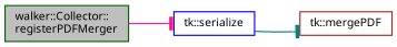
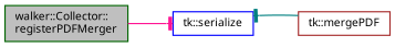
  digraph {
    rankdir=LR
    node [fontname="sans-serif" fontsize=9 shape=record]
    edge [arrowhead=tee fontname="sans-serif" fontsize=9 labelfontname="sans-serif" labelfontsize=9 style=solid]
    n1 [color=darkgreen fillcolor=grey75 fontcolor=black height=0.2 label="walker::Collector::\lregisterPDFMerger" style=filled width=0.4]
    n2 [color=blue height=0.2 label="tk::serialize" width=0.4]
    n3 [color=brown height=0.2 label="tk::mergePDF" width=0.4]
    n1 -> n2 [color=deeppink]
-   n2 -> n3 [color=teal]
+   n3 -> n2 [color=teal]
  }
